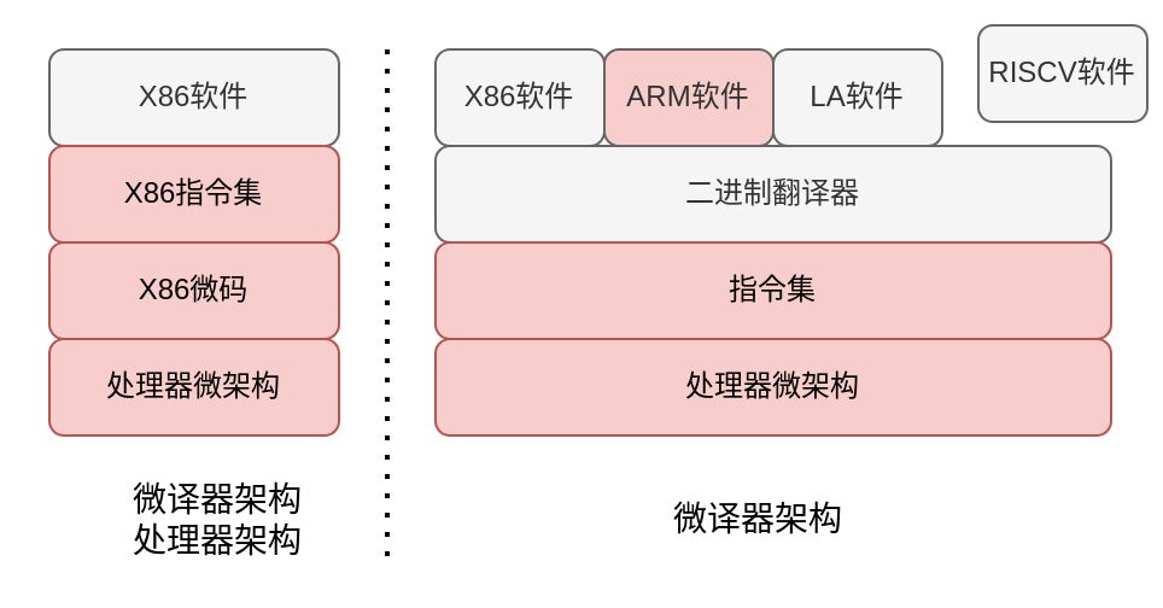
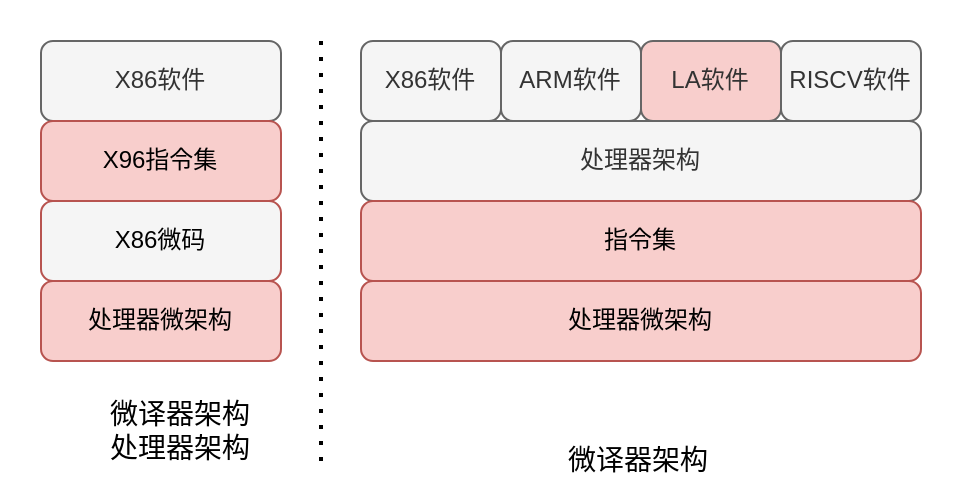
  <mxCell id="0" />
  <mxCell id="1" parent="0" />
  <mxCell id="2" value="X86软件" style="rounded=1;whiteSpace=wrap;html=1;fillColor=#f5f5f5;fontColor=#333333;strokeColor=#666666;" vertex="1" parent="1"><mxGeometry x="20" y="20" width="120" height="40" as="geometry" /></mxCell>
- <mxCell id="3" value="X86指令集" style="rounded=1;whiteSpace=wrap;html=1;fillColor=#f8cecc;strokeColor=#b85450;" vertex="1" parent="1"><mxGeometry x="20" y="60" width="120" height="40" as="geometry" /></mxCell>
- <mxCell id="4" value="X86微码" style="rounded=1;whiteSpace=wrap;html=1;fillColor=#f8cecc;strokeColor=#b85450;" vertex="1" parent="1"><mxGeometry x="20" y="100" width="120" height="40" as="geometry" /></mxCell>
+ <mxCell id="3" value="X96指令集" style="rounded=1;whiteSpace=wrap;html=1;fillColor=#f8cecc;strokeColor=#b85450;" vertex="1" parent="1"><mxGeometry x="20" y="60" width="120" height="40" as="geometry" /></mxCell>
+ <mxCell id="4" value="X86微码" style="rounded=1;whiteSpace=wrap;html=1;fillColor=#f5f5f5;strokeColor=#b85450;" vertex="1" parent="1"><mxGeometry x="20" y="100" width="120" height="40" as="geometry" /></mxCell>
  <mxCell id="5" value="处理器微架构" style="rounded=1;whiteSpace=wrap;html=1;fillColor=#f8cecc;strokeColor=#b85450;" vertex="1" parent="1"><mxGeometry x="20" y="140" width="120" height="40" as="geometry" /></mxCell>
  <mxCell id="6" value="" style="endArrow=none;dashed=1;html=1;dashPattern=1 3;strokeWidth=2;" edge="1" parent="1"><mxGeometry width="50" height="50" relative="1" as="geometry"><mxPoint x="160" y="230" as="sourcePoint" /><mxPoint x="160" y="20" as="targetPoint" /></mxGeometry></mxCell>
  <mxCell id="7" value="&lt;font style=&quot;font-size: 14px;&quot;&gt;微译器架构&lt;br&gt;处理器架构&lt;/font&gt;" style="text;html=1;strokeColor=none;fillColor=none;align=center;verticalAlign=middle;whiteSpace=wrap;rounded=0;" vertex="1" parent="1"><mxGeometry x="50" y="200" width="80" height="30" as="geometry" /></mxCell>
- <mxCell id="8" value="二进制翻译器" style="rounded=1;whiteSpace=wrap;html=1;fillColor=#f5f5f5;strokeColor=#666666;fontColor=#333333;" vertex="1" parent="1"><mxGeometry x="180" y="60" width="280" height="40" as="geometry" /></mxCell>
+ <mxCell id="8" value="处理器架构" style="rounded=1;whiteSpace=wrap;html=1;fillColor=#f5f5f5;strokeColor=#666666;fontColor=#333333;" vertex="1" parent="1"><mxGeometry x="180" y="60" width="280" height="40" as="geometry" /></mxCell>
  <mxCell id="9" value="指令集" style="rounded=1;whiteSpace=wrap;html=1;fillColor=#f8cecc;strokeColor=#b85450;" vertex="1" parent="1"><mxGeometry x="180" y="100" width="280" height="40" as="geometry" /></mxCell>
  <mxCell id="10" value="处理器微架构" style="rounded=1;whiteSpace=wrap;html=1;fillColor=#f8cecc;strokeColor=#b85450;" vertex="1" parent="1"><mxGeometry x="180" y="140" width="280" height="40" as="geometry" /></mxCell>
  <mxCell id="11" value="X86软件" style="rounded=1;whiteSpace=wrap;html=1;fillColor=#f5f5f5;fontColor=#333333;strokeColor=#666666;" vertex="1" parent="1"><mxGeometry x="180" y="20" width="70" height="40" as="geometry" /></mxCell>
- <mxCell id="12" value="ARM软件" style="rounded=1;whiteSpace=wrap;html=1;fillColor=#f8cecc;fontColor=#333333;strokeColor=#666666;" vertex="1" parent="1"><mxGeometry x="250" y="20" width="70" height="40" as="geometry" /></mxCell>
- <mxCell id="13" value="LA软件" style="rounded=1;whiteSpace=wrap;html=1;fillColor=#f5f5f5;fontColor=#333333;strokeColor=#666666;" vertex="1" parent="1"><mxGeometry x="320" y="20" width="70" height="40" as="geometry" /></mxCell>
- <mxCell id="14" value="RISCV软件" style="rounded=1;whiteSpace=wrap;html=1;fillColor=#f5f5f5;fontColor=#333333;strokeColor=#666666;" vertex="1" parent="1"><mxGeometry x="405" y="10" width="70" height="40" as="geometry" /></mxCell>
- <mxCell id="15" value="&lt;font style=&quot;font-size: 14px;&quot;&gt;微译器架构&lt;/font&gt;" style="text;html=1;strokeColor=none;fillColor=none;align=center;verticalAlign=middle;whiteSpace=wrap;rounded=0;" vertex="1" parent="1"><mxGeometry x="274" y="200" width="80" height="30" as="geometry" /></mxCell>
+ <mxCell id="12" value="ARM软件" style="rounded=1;whiteSpace=wrap;html=1;fillColor=#f5f5f5;fontColor=#333333;strokeColor=#666666;" vertex="1" parent="1"><mxGeometry x="250" y="20" width="70" height="40" as="geometry" /></mxCell>
+ <mxCell id="13" value="LA软件" style="rounded=1;whiteSpace=wrap;html=1;fillColor=#f8cecc;fontColor=#333333;strokeColor=#666666;" vertex="1" parent="1"><mxGeometry x="320" y="20" width="70" height="40" as="geometry" /></mxCell>
+ <mxCell id="14" value="RISCV软件" style="rounded=1;whiteSpace=wrap;html=1;fillColor=#f5f5f5;fontColor=#333333;strokeColor=#666666;" vertex="1" parent="1"><mxGeometry x="390" y="20" width="70" height="40" as="geometry" /></mxCell>
+ <mxCell id="15" value="&lt;font style=&quot;font-size: 14px;&quot;&gt;微译器架构&lt;/font&gt;" style="text;html=1;strokeColor=none;fillColor=none;align=center;verticalAlign=middle;whiteSpace=wrap;rounded=0;" vertex="1" parent="1"><mxGeometry x="279" y="215" width="80" height="30" as="geometry" /></mxCell>
